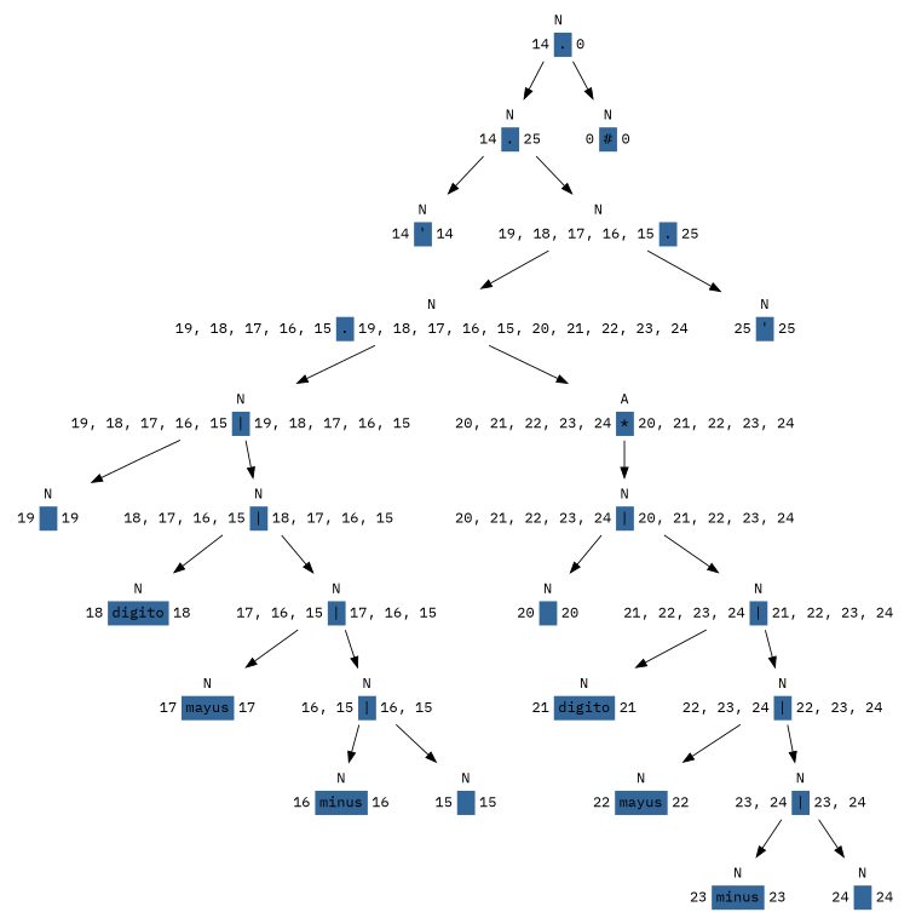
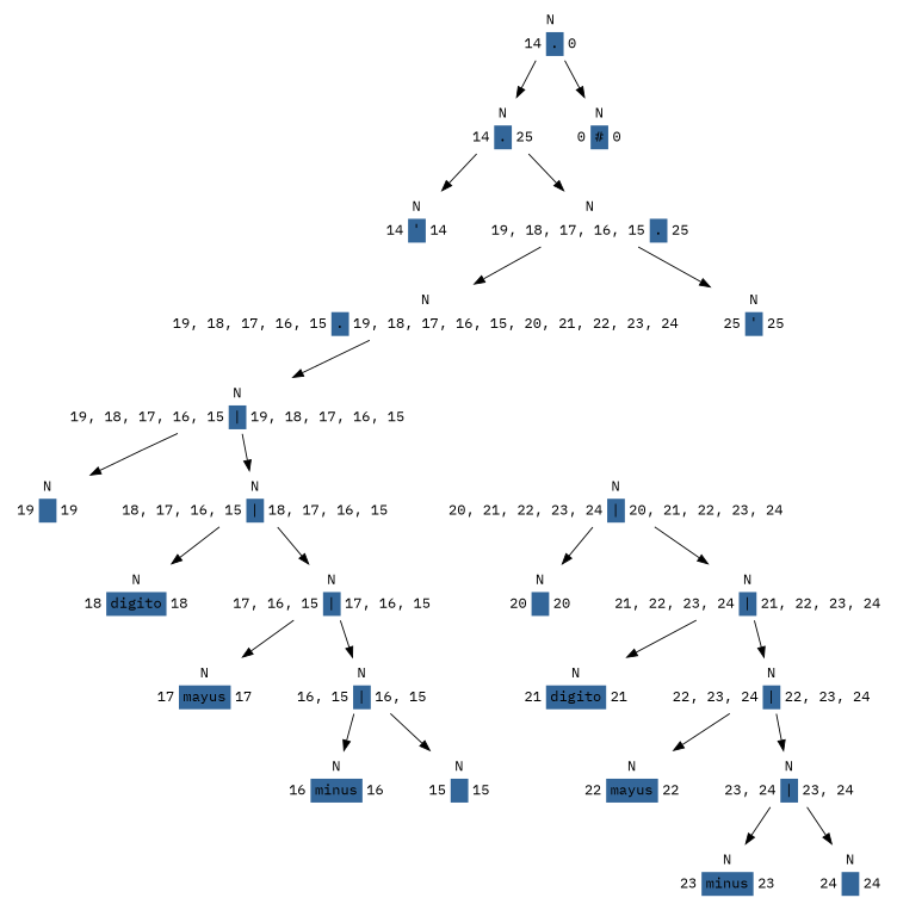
  digraph {
    fontname="IBM Plex Mono"
    node [shape=none fontname="IBM Plex Mono"]
    edge [fontname="IBM Plex Mono"]
    n1 [label=<<table border="0" cellpadding="4" cellspacing="0"> <tr> <td colspan="3">N</td> </tr><tr><td>14</td><td bgcolor="#336699">.</td><td>0</td> </tr> </table>>]
    n2 [label=<<table border="0" cellpadding="4" cellspacing="0"> <tr> <td colspan="3">N</td> </tr><tr><td>14</td><td bgcolor="#336699">.</td><td>25</td> </tr> </table>>]
    n3 [label=<<table border="0" cellpadding="4" cellspacing="0"> <tr> <td colspan="3">N</td> </tr><tr><td>0</td><td bgcolor="#336699">#</td><td>0</td> </tr> </table>>]
    n4 [label=<<table border="0" cellpadding="4" cellspacing="0"> <tr> <td colspan="3">N</td> </tr><tr><td>14</td><td bgcolor="#336699">'</td><td>14</td> </tr> </table>>]
    n5 [label=<<table border="0" cellpadding="4" cellspacing="0"> <tr> <td colspan="3">N</td> </tr><tr><td>19, 18, 17, 16, 15</td><td bgcolor="#336699">.</td><td>25</td> </tr> </table>>]
    n6 [label=<<table border="0" cellpadding="4" cellspacing="0"> <tr> <td colspan="3">N</td> </tr><tr><td>19, 18, 17, 16, 15</td><td bgcolor="#336699">.</td><td>19, 18, 17, 16, 15, 20, 21, 22, 23, 24</td> </tr> </table>>]
    n7 [label=<<table border="0" cellpadding="4" cellspacing="0"> <tr> <td colspan="3">N</td> </tr><tr><td>25</td><td bgcolor="#336699">'</td><td>25</td> </tr> </table>>]
    n8 [label=<<table border="0" cellpadding="4" cellspacing="0"> <tr> <td colspan="3">N</td> </tr><tr><td>19, 18, 17, 16, 15</td><td bgcolor="#336699">|</td><td>19, 18, 17, 16, 15</td> </tr> </table>>]
-   n9 [label=<<table border="0" cellpadding="4" cellspacing="0"> <tr> <td colspan="3">A</td> </tr><tr><td>20, 21, 22, 23, 24</td><td bgcolor="#336699">*</td><td>20, 21, 22, 23, 24</td> </tr> </table>>]
    n10 [label=<<table border="0" cellpadding="4" cellspacing="0"> <tr> <td colspan="3">N</td> </tr><tr><td>19</td><td bgcolor="#336699"> </td><td>19</td> </tr> </table>>]
    n11 [label=<<table border="0" cellpadding="4" cellspacing="0"> <tr> <td colspan="3">N</td> </tr><tr><td>18, 17, 16, 15</td><td bgcolor="#336699">|</td><td>18, 17, 16, 15</td> </tr> </table>>]
    n12 [label=<<table border="0" cellpadding="4" cellspacing="0"> <tr> <td colspan="3">N</td> </tr><tr><td>20, 21, 22, 23, 24</td><td bgcolor="#336699">|</td><td>20, 21, 22, 23, 24</td> </tr> </table>>]
    n13 [label=<<table border="0" cellpadding="4" cellspacing="0"> <tr> <td colspan="3">N</td> </tr><tr><td>18</td><td bgcolor="#336699">digito</td><td>18</td> </tr> </table>>]
    n14 [label=<<table border="0" cellpadding="4" cellspacing="0"> <tr> <td colspan="3">N</td> </tr><tr><td>17, 16, 15</td><td bgcolor="#336699">|</td><td>17, 16, 15</td> </tr> </table>>]
    n15 [label=<<table border="0" cellpadding="4" cellspacing="0"> <tr> <td colspan="3">N</td> </tr><tr><td>17</td><td bgcolor="#336699">mayus</td><td>17</td> </tr> </table>>]
    n16 [label=<<table border="0" cellpadding="4" cellspacing="0"> <tr> <td colspan="3">N</td> </tr><tr><td>16, 15</td><td bgcolor="#336699">|</td><td>16, 15</td> </tr> </table>>]
    n17 [label=<<table border="0" cellpadding="4" cellspacing="0"> <tr> <td colspan="3">N</td> </tr><tr><td>16</td><td bgcolor="#336699">minus</td><td>16</td> </tr> </table>>]
    n18 [label=<<table border="0" cellpadding="4" cellspacing="0"> <tr> <td colspan="3">N</td> </tr><tr><td>15</td><td bgcolor="#336699"> </td><td>15</td> </tr> </table>>]
    n19 [label=<<table border="0" cellpadding="4" cellspacing="0"> <tr> <td colspan="3">N</td> </tr><tr><td>20</td><td bgcolor="#336699"> </td><td>20</td> </tr> </table>>]
    n20 [label=<<table border="0" cellpadding="4" cellspacing="0"> <tr> <td colspan="3">N</td> </tr><tr><td>21, 22, 23, 24</td><td bgcolor="#336699">|</td><td>21, 22, 23, 24</td> </tr> </table>>]
    n21 [label=<<table border="0" cellpadding="4" cellspacing="0"> <tr> <td colspan="3">N</td> </tr><tr><td>21</td><td bgcolor="#336699">digito</td><td>21</td> </tr> </table>>]
    n22 [label=<<table border="0" cellpadding="4" cellspacing="0"> <tr> <td colspan="3">N</td> </tr><tr><td>22, 23, 24</td><td bgcolor="#336699">|</td><td>22, 23, 24</td> </tr> </table>>]
    n23 [label=<<table border="0" cellpadding="4" cellspacing="0"> <tr> <td colspan="3">N</td> </tr><tr><td>22</td><td bgcolor="#336699">mayus</td><td>22</td> </tr> </table>>]
    n24 [label=<<table border="0" cellpadding="4" cellspacing="0"> <tr> <td colspan="3">N</td> </tr><tr><td>23, 24</td><td bgcolor="#336699">|</td><td>23, 24</td> </tr> </table>>]
    n25 [label=<<table border="0" cellpadding="4" cellspacing="0"> <tr> <td colspan="3">N</td> </tr><tr><td>23</td><td bgcolor="#336699">minus</td><td>23</td> </tr> </table>>]
    n26 [label=<<table border="0" cellpadding="4" cellspacing="0"> <tr> <td colspan="3">N</td> </tr><tr><td>24</td><td bgcolor="#336699"> </td><td>24</td> </tr> </table>>]
    n1 -> n2
    n1 -> n3
    n2 -> n4
    n2 -> n5
    n5 -> n6
    n5 -> n7
    n6 -> n8
-   n6 -> n9
    n8 -> n10
    n8 -> n11
-   n9 -> n12
    n11 -> n13
    n11 -> n14
    n12 -> n19
    n12 -> n20
    n14 -> n15
    n14 -> n16
    n16 -> n17
    n16 -> n18
    n20 -> n21
    n20 -> n22
    n22 -> n23
    n22 -> n24
    n24 -> n25
    n24 -> n26
  }
